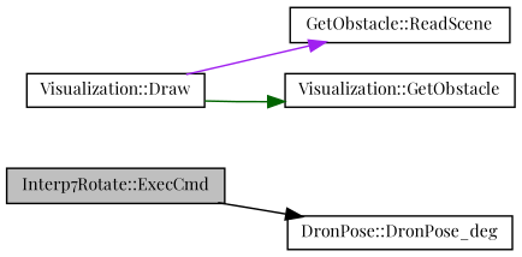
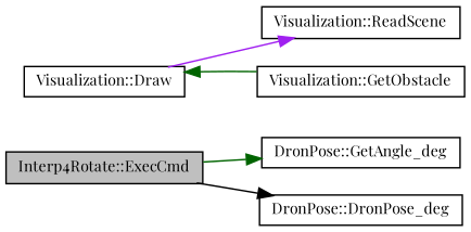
  digraph {
    fontname="Playfair Display"
    rankdir=LR
    node [color=black fillcolor=white fontname="Playfair Display" fontsize=10 shape=record style=filled]
    edge [color=darkgreen fontname="Playfair Display" fontsize=10 labelfontname=FreeSans labelfontsize=10 style=solid]
-   n1 [fillcolor=grey75 fontcolor=black height=0.2 label="Interp7Rotate::ExecCmd" width=0.4]
+   n1 [fillcolor=grey75 fontcolor=black height=0.2 label="Interp4Rotate::ExecCmd" width=0.4]
+   n2 [height=0.2 label="DronPose::GetAngle_deg" width=0.4]
    n3 [height=0.2 label="DronPose::DronPose_deg" width=0.4]
    n4 [height=0.2 label="Visualization::Draw" width=0.4]
-   n5 [height=0.2 label="GetObstacle::ReadScene" width=0.4]
+   n5 [height=0.2 label="Visualization::ReadScene" width=0.4]
    n6 [height=0.2 label="Visualization::GetObstacle" width=0.4]
+   n1 -> n2
    n1 -> n3 [color=black]
    n4 -> n5 [color=purple]
-   n4 -> n6
+   n6 -> n4
  }
